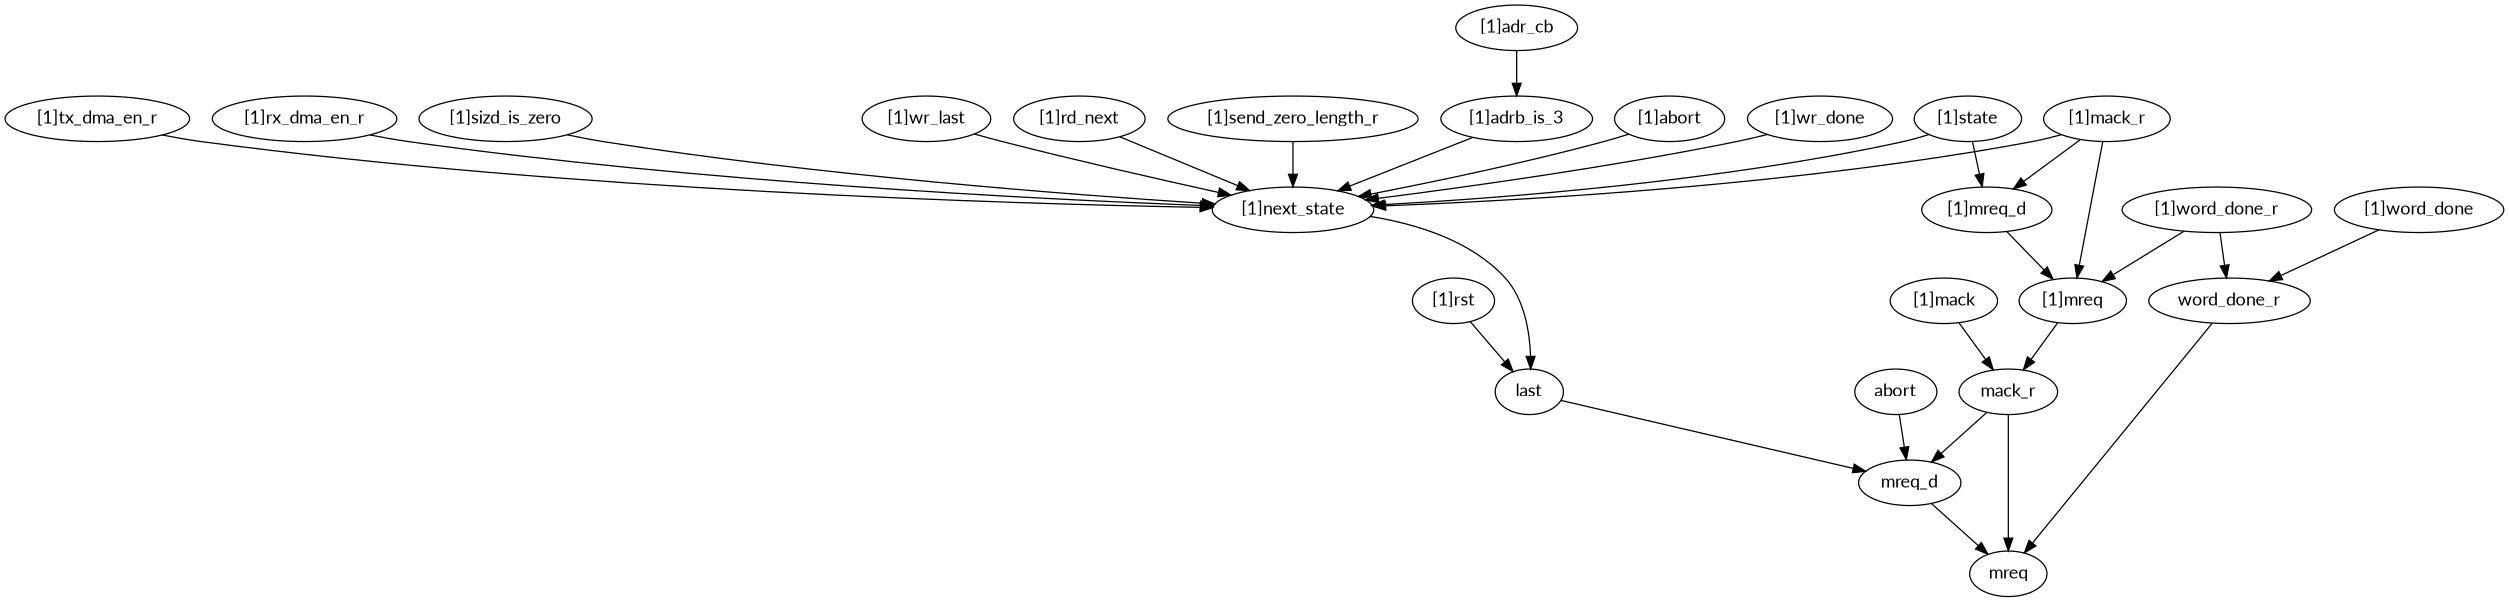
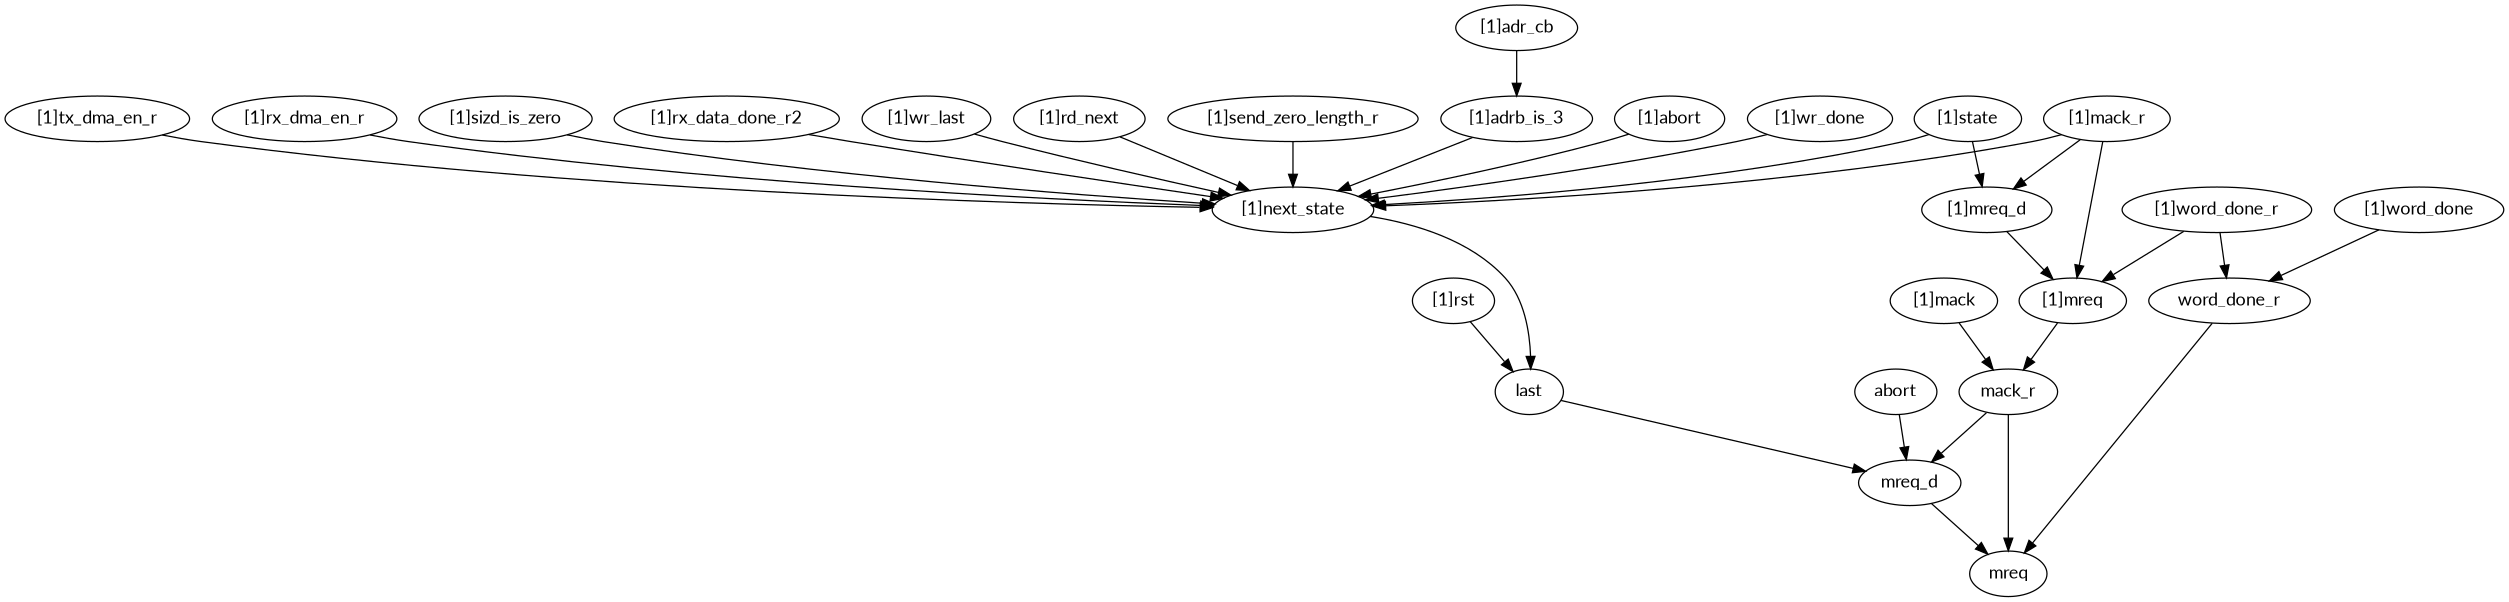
  strict digraph {
    fontname=Lato
    node [complexity=8 fontname=Lato importance=0.440067966977]
    edge [fontname=Lato]
    "[1]wr_last" [importance=0.871691425076 rank=0.108961428135]
    "[1]next_state" [complexity=7 importance=0.427212730386 rank=0.0610303900552]
    n3 [complexity=5 importance=0.373537530191 label=last rank=0.0747075060382]
    mreq_d [complexity=4 importance=0.0337516721212 rank=0.00843791803029]
    "[1]mreq" [importance=0.0769576105084 rank=0.00961970131356]
    mack_r [complexity=5 importance=0.0567237256945 rank=0.0113447451389]
    mreq [complexity=0 importance=0.020233884814 rank=0.0]
    "[1]rst" [complexity=6 importance=0.755645270125 rank=0.125940878354]
    "[1]rd_next" [complexity=9 importance=0.435782940129 rank=0.048420326681]
    "[1]send_zero_length_r" [complexity=10 rank=0.0440067966977]
    "[1]mack_r" [complexity=11 importance=1.73182297512 rank=0.157438452283]
    "[1]mreq_d" [complexity=12 importance=0.0904753978156 rank=0.00753961648464]
    "[1]adr_cb" [complexity=11 importance=0.451659257886 rank=0.0410599325351]
    "[1]adrb_is_3" [complexity=9 importance=0.436618543391 rank=0.0485131714879]
    abort [complexity=5 importance=0.0423218818645 rank=0.00846437637289]
    "[1]abort" [complexity=19 importance=6.41676116554 rank=0.33772427187]
    "[1]mack" [importance=0.0652939354378 rank=0.00816174192973]
    "[1]wr_done" [importance=0.441139274116 rank=0.0551424092645]
    "[1]tx_dma_en_r" [complexity=10 importance=0.437211282412 rank=0.0437211282412]
    "[1]rx_dma_en_r" [complexity=9 rank=0.0488964407752]
    "[1]word_done" [complexity=7 importance=0.0491101870122 rank=0.00701574100175]
    word_done_r [complexity=4 importance=0.0360232527943 rank=0.00900581319857]
    "[1]sizd_is_zero" [complexity=9 importance=0.865044142478 rank=0.0961160158309]
    "[1]state" [complexity=10 importance=7.29863722554 rank=0.729863722554]
    "[1]word_done_r" [complexity=12 importance=0.0927469784888 rank=0.00772891487406]
+   "[1]rx_data_done_r2" [importance=0.437925488604 rank=0.0547406860755]
    "[1]wr_last" -> "[1]next_state"
    "[1]next_state" -> n3
    n3 -> mreq_d
    mreq_d -> mreq
    "[1]mreq" -> mack_r
    mack_r -> mreq_d
    mack_r -> mreq
    "[1]rst" -> n3
    "[1]rd_next" -> "[1]next_state"
    "[1]send_zero_length_r" -> "[1]next_state"
    "[1]mack_r" -> "[1]next_state"
    "[1]mack_r" -> "[1]mreq"
    "[1]mack_r" -> "[1]mreq_d"
    "[1]mreq_d" -> "[1]mreq"
    "[1]adr_cb" -> "[1]adrb_is_3"
    "[1]adrb_is_3" -> "[1]next_state"
    abort -> mreq_d
    "[1]abort" -> "[1]next_state"
    "[1]mack" -> mack_r
    "[1]wr_done" -> "[1]next_state"
    "[1]tx_dma_en_r" -> "[1]next_state"
    "[1]rx_dma_en_r" -> "[1]next_state"
    "[1]word_done" -> word_done_r
    word_done_r -> mreq
    "[1]sizd_is_zero" -> "[1]next_state"
    "[1]state" -> "[1]next_state"
    "[1]state" -> "[1]mreq_d"
    "[1]word_done_r" -> "[1]mreq"
    "[1]word_done_r" -> word_done_r
+   "[1]rx_data_done_r2" -> "[1]next_state"
  }
